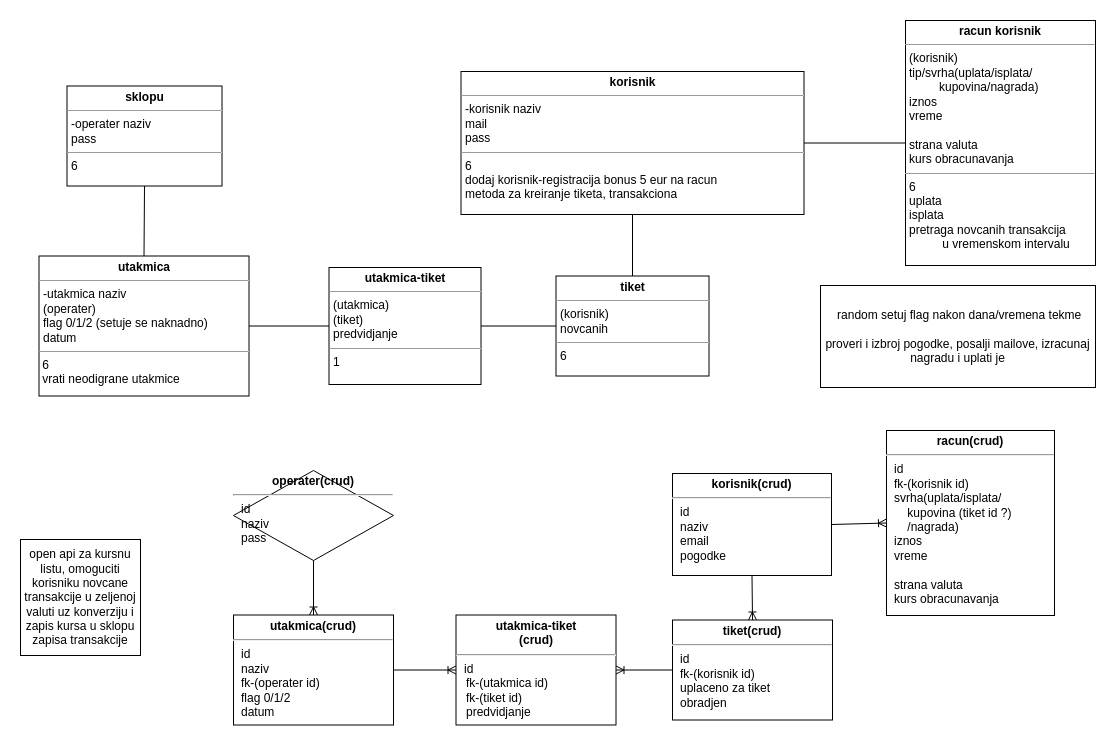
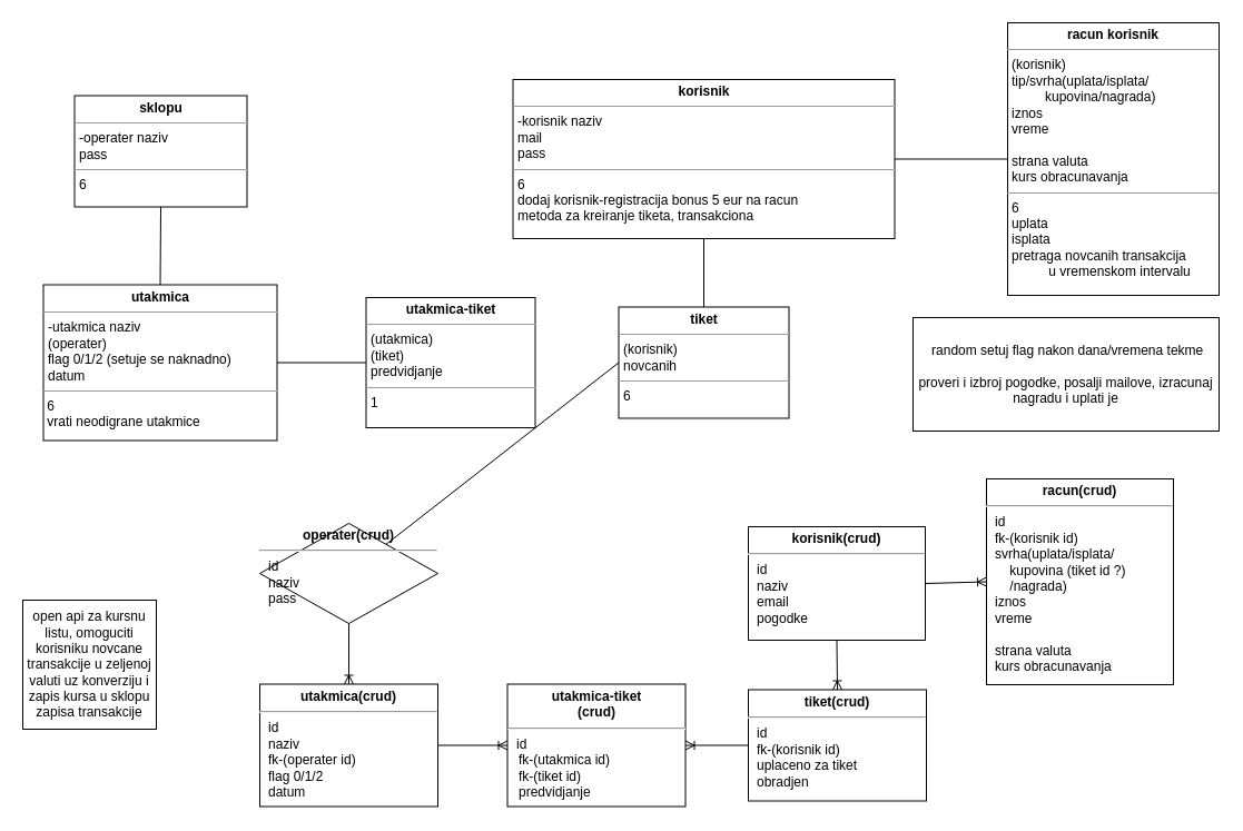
  <mxCell id="0" />
  <mxCell id="1" parent="0" />
  <mxCell id="2" value="&lt;p style=&quot;margin: 0px ; margin-top: 4px ; text-align: center&quot;&gt;&lt;b&gt;utakmica&lt;/b&gt;&lt;/p&gt;&lt;hr size=&quot;1&quot;&gt;&lt;p style=&quot;margin: 0px ; margin-left: 4px&quot;&gt;-utakmica naziv&lt;br&gt;&lt;/p&gt;&lt;p style=&quot;margin: 0px ; margin-left: 4px&quot;&gt;(operater)&lt;br&gt;&lt;/p&gt;&lt;p style=&quot;margin: 0px ; margin-left: 4px&quot;&gt;flag 0/1/2 (setuje se naknadno)&lt;br&gt;&lt;/p&gt;&lt;p style=&quot;margin: 0px ; margin-left: 4px&quot;&gt;datum&lt;br&gt;&lt;/p&gt;&lt;hr size=&quot;1&quot;&gt;&lt;div&gt;&amp;nbsp;6&lt;/div&gt;&lt;div&gt;&amp;nbsp;vrati neodigrane utakmice&lt;br&gt;&lt;/div&gt;&lt;div&gt;&lt;br&gt;&lt;/div&gt;" style="verticalAlign=top;align=left;overflow=fill;fontSize=12;fontFamily=Helvetica;html=1;" parent="1" vertex="1"><mxGeometry x="38.5" y="255.5" width="210" height="140" as="geometry" /></mxCell>
  <mxCell id="3" value="&lt;p style=&quot;margin: 0px ; margin-top: 4px ; text-align: center&quot;&gt;&lt;b&gt;korisnik&lt;/b&gt;&lt;/p&gt;&lt;hr size=&quot;1&quot;&gt;&lt;p style=&quot;margin: 0px ; margin-left: 4px&quot;&gt;-korisnik naziv&lt;br&gt;&lt;/p&gt;&lt;p style=&quot;margin: 0px ; margin-left: 4px&quot;&gt;mail&lt;/p&gt;&lt;p style=&quot;margin: 0px ; margin-left: 4px&quot;&gt;pass&lt;br&gt;&lt;/p&gt;&lt;hr size=&quot;1&quot;&gt;&lt;p style=&quot;margin: 0px ; margin-left: 4px&quot;&gt;6&lt;/p&gt;&lt;p style=&quot;margin: 0px ; margin-left: 4px&quot;&gt;dodaj korisnik-registracija bonus 5 eur na racun&lt;/p&gt;&lt;p style=&quot;margin: 0px ; margin-left: 4px&quot;&gt;metoda za kreiranje tiketa, transakciona&lt;/p&gt;" style="verticalAlign=top;align=left;overflow=fill;fontSize=12;fontFamily=Helvetica;html=1;" parent="1" vertex="1"><mxGeometry x="460.5" y="71" width="343" height="143" as="geometry" /></mxCell>
  <mxCell id="4" value="&lt;p style=&quot;margin: 0px ; margin-top: 4px ; text-align: center&quot;&gt;&lt;b&gt;tiket&lt;br&gt;&lt;/b&gt;&lt;/p&gt;&lt;hr size=&quot;1&quot;&gt;&lt;p style=&quot;margin: 0px ; margin-left: 4px&quot;&gt;(korisnik)&lt;/p&gt;&lt;p style=&quot;margin: 0px ; margin-left: 4px&quot;&gt;novcanih&lt;br&gt;&lt;/p&gt;&lt;hr size=&quot;1&quot;&gt;&lt;p style=&quot;margin: 0px ; margin-left: 4px&quot;&gt;6&lt;/p&gt;&lt;p style=&quot;margin: 0px ; margin-left: 4px&quot;&gt;&lt;br&gt;&lt;/p&gt;" style="verticalAlign=top;align=left;overflow=fill;fontSize=12;fontFamily=Helvetica;html=1;" parent="1" vertex="1"><mxGeometry x="555.5" y="275.5" width="153" height="100" as="geometry" /></mxCell>
  <mxCell id="5" value="open api za kursnu listu, omoguciti korisniku novcane transakcije u zeljenoj valuti uz konverziju i zapis kursa u sklopu zapisa transakcije" style="rounded=0;whiteSpace=wrap;html=1;" parent="1" vertex="1"><mxGeometry x="20" y="539" width="120" height="116" as="geometry" /></mxCell>
  <mxCell id="6" value="&lt;p style=&quot;margin: 0px ; margin-top: 4px ; text-align: center&quot;&gt;&lt;b&gt;sklopu&lt;/b&gt;&lt;/p&gt;&lt;hr size=&quot;1&quot;&gt;&lt;p style=&quot;margin: 0px ; margin-left: 4px&quot;&gt;-operater naziv&lt;/p&gt;&lt;p style=&quot;margin: 0px ; margin-left: 4px&quot;&gt;pass&lt;br&gt;&lt;/p&gt;&lt;hr size=&quot;1&quot;&gt;&lt;p style=&quot;margin: 0px ; margin-left: 4px&quot;&gt;6&lt;br&gt;&lt;/p&gt;" style="verticalAlign=top;align=left;overflow=fill;fontSize=12;fontFamily=Helvetica;html=1;" parent="1" vertex="1"><mxGeometry x="66.5" y="85.5" width="155" height="100" as="geometry" /></mxCell>
  <mxCell id="7" value="" style="endArrow=none;html=1;entryX=0.5;entryY=1;entryDx=0;entryDy=0;exitX=0.5;exitY=0;exitDx=0;exitDy=0;" parent="1" source="2" target="6" edge="1"><mxGeometry width="50" height="50" relative="1" as="geometry"><mxPoint x="-77" y="844.5" as="sourcePoint" /><mxPoint x="-27" y="794.5" as="targetPoint" /></mxGeometry></mxCell>
  <mxCell id="8" value="" style="endArrow=none;html=1;entryX=0.5;entryY=1;entryDx=0;entryDy=0;exitX=0.5;exitY=0;exitDx=0;exitDy=0;" parent="1" source="4" target="3" edge="1"><mxGeometry width="50" height="50" relative="1" as="geometry"><mxPoint x="-147.5" y="575.5" as="sourcePoint" /><mxPoint x="-97.5" y="525.5" as="targetPoint" /></mxGeometry></mxCell>
  <mxCell id="9" value="" style="endArrow=none;html=1;exitX=1;exitY=0.5;exitDx=0;exitDy=0;entryX=0;entryY=0.5;entryDx=0;entryDy=0;" parent="1" source="2" target="24" edge="1"><mxGeometry width="50" height="50" relative="1" as="geometry"><mxPoint x="-77" y="494.5" as="sourcePoint" /><mxPoint x="237.5" y="371.5" as="targetPoint" /></mxGeometry></mxCell>
  <mxCell id="10" value="&lt;p style=&quot;margin: 4px 0px 0px ; text-align: center&quot;&gt;&lt;b&gt;operater(crud)&lt;/b&gt;&lt;/p&gt;&lt;hr&gt;&lt;p style=&quot;margin: 0px ; margin-left: 8px&quot;&gt;id&lt;/p&gt;&lt;p style=&quot;margin: 0px ; margin-left: 8px&quot;&gt;naziv&lt;/p&gt;&lt;p style=&quot;margin: 0px ; margin-left: 8px&quot;&gt;pass&lt;br&gt;&lt;/p&gt;" style="rhombus;verticalAlign=top;align=left;overflow=fill;fontSize=12;fontFamily=Helvetica;html=1;" parent="1" vertex="1"><mxGeometry x="233" y="470" width="160" height="90" as="geometry" /></mxCell>
  <mxCell id="11" value="&lt;p style=&quot;margin: 4px 0px 0px ; text-align: center&quot;&gt;&lt;b&gt;korisnik&lt;/b&gt;&lt;b&gt;(crud)&lt;/b&gt;&lt;/p&gt;&lt;hr&gt;&lt;p style=&quot;margin: 0px ; margin-left: 8px&quot;&gt;id&lt;/p&gt;&lt;p style=&quot;margin: 0px ; margin-left: 8px&quot;&gt;naziv&lt;/p&gt;&lt;p style=&quot;margin: 0px ; margin-left: 8px&quot;&gt;email&lt;/p&gt;&lt;p style=&quot;margin: 0px ; margin-left: 8px&quot;&gt;pogodke&lt;br&gt;&lt;/p&gt;" style="verticalAlign=top;align=left;overflow=fill;fontSize=12;fontFamily=Helvetica;html=1;" parent="1" vertex="1"><mxGeometry x="672" y="473" width="159" height="102" as="geometry" /></mxCell>
  <mxCell id="12" value="&lt;p style=&quot;margin: 4px 0px 0px ; text-align: center&quot;&gt;&lt;b&gt;utakmica&lt;/b&gt;&lt;b&gt;(crud)&lt;/b&gt;&lt;/p&gt;&lt;hr&gt;&lt;p style=&quot;margin: 0px ; margin-left: 8px&quot;&gt;id&lt;/p&gt;&lt;p style=&quot;margin: 0px ; margin-left: 8px&quot;&gt;naziv&lt;br&gt;&lt;/p&gt;&lt;p style=&quot;margin: 0px ; margin-left: 8px&quot;&gt;fk-(operater id)&lt;br&gt;&lt;/p&gt;&lt;p style=&quot;margin: 0px ; margin-left: 8px&quot;&gt;flag 0/1/2&lt;br&gt;&lt;/p&gt;&lt;p style=&quot;margin: 0px ; margin-left: 8px&quot;&gt;datum&lt;br&gt;&lt;/p&gt;" style="verticalAlign=top;align=left;overflow=fill;fontSize=12;fontFamily=Helvetica;html=1;" parent="1" vertex="1"><mxGeometry x="233" y="614.5" width="160" height="110" as="geometry" /></mxCell>
  <mxCell id="13" value="&lt;p style=&quot;margin: 4px 0px 0px ; text-align: center&quot;&gt;&lt;b&gt;tiket&lt;/b&gt;&lt;b&gt;(crud)&lt;/b&gt;&lt;/p&gt;&lt;hr&gt;&lt;p style=&quot;margin: 0px ; margin-left: 8px&quot;&gt;id&lt;/p&gt;&lt;p style=&quot;margin: 0px ; margin-left: 8px&quot;&gt;fk-(korisnik id)&lt;/p&gt;&lt;p style=&quot;margin: 0px ; margin-left: 8px&quot;&gt;uplaceno za tiket&lt;/p&gt;&lt;p style=&quot;margin: 0px ; margin-left: 8px&quot;&gt;obradjen&lt;br&gt;&lt;/p&gt;" style="verticalAlign=top;align=left;overflow=fill;fontSize=12;fontFamily=Helvetica;html=1;" parent="1" vertex="1"><mxGeometry x="672" y="619.5" width="160" height="100" as="geometry" /></mxCell>
  <mxCell id="14" value="" style="fontSize=12;html=1;endArrow=ERoneToMany;exitX=0.5;exitY=1;exitDx=0;exitDy=0;entryX=0.5;entryY=0;entryDx=0;entryDy=0;" parent="1" source="10" target="12" edge="1"><mxGeometry width="100" height="100" relative="1" as="geometry"><mxPoint x="135.5" y="864.5" as="sourcePoint" /><mxPoint x="235.5" y="764.5" as="targetPoint" /><Array as="points" /></mxGeometry></mxCell>
  <mxCell id="15" value="" style="fontSize=12;html=1;endArrow=ERoneToMany;entryX=0.5;entryY=0;entryDx=0;entryDy=0;exitX=0.5;exitY=1;exitDx=0;exitDy=0;" parent="1" source="11" target="13" edge="1"><mxGeometry width="100" height="100" relative="1" as="geometry"><mxPoint x="755.5" y="564.5" as="sourcePoint" /><mxPoint x="375.5" y="764.5" as="targetPoint" /></mxGeometry></mxCell>
  <mxCell id="16" value="&lt;p style=&quot;margin: 4px 0px 0px ; text-align: center&quot;&gt;&lt;b&gt;utakmica-tiket&lt;/b&gt;&lt;br&gt;&lt;b&gt;&lt;b&gt;(crud)&lt;/b&gt;&lt;/b&gt;&lt;/p&gt;&lt;hr&gt;&lt;p style=&quot;margin: 0px ; margin-left: 8px&quot;&gt;id&lt;/p&gt;&lt;div&gt;&amp;nbsp;&amp;nbsp; fk-(utakmica id)&lt;/div&gt;&lt;div&gt;&amp;nbsp;&amp;nbsp; fk-(tiket id)&lt;/div&gt;&lt;div&gt;&amp;nbsp;&amp;nbsp; predvidjanje&lt;br&gt;&lt;/div&gt;" style="verticalAlign=top;align=left;overflow=fill;fontSize=12;fontFamily=Helvetica;html=1;" parent="1" vertex="1"><mxGeometry x="455.5" y="614.5" width="160" height="110" as="geometry" /></mxCell>
  <mxCell id="17" value="" style="fontSize=12;html=1;endArrow=ERoneToMany;exitX=1;exitY=0.5;exitDx=0;exitDy=0;entryX=0;entryY=0.5;entryDx=0;entryDy=0;" parent="1" source="12" target="16" edge="1"><mxGeometry width="100" height="100" relative="1" as="geometry"><mxPoint x="265.5" y="824.5" as="sourcePoint" /><mxPoint x="365.5" y="724.5" as="targetPoint" /></mxGeometry></mxCell>
  <mxCell id="18" value="" style="fontSize=12;html=1;endArrow=ERoneToMany;exitX=0;exitY=0.5;exitDx=0;exitDy=0;entryX=1;entryY=0.5;entryDx=0;entryDy=0;" parent="1" source="13" target="16" edge="1"><mxGeometry width="100" height="100" relative="1" as="geometry"><mxPoint x="425.167" y="649.167" as="sourcePoint" /><mxPoint x="535.167" y="649.167" as="targetPoint" /><Array as="points" /></mxGeometry></mxCell>
  <mxCell id="19" value="&lt;p style=&quot;margin: 4px 0px 0px ; text-align: center&quot;&gt;&lt;b&gt;racun&lt;/b&gt;&lt;b&gt;(crud)&lt;/b&gt;&lt;/p&gt;&lt;hr&gt;&lt;p style=&quot;margin: 0px ; margin-left: 8px&quot;&gt;id&lt;/p&gt;&lt;p style=&quot;margin: 0px ; margin-left: 8px&quot;&gt;fk-(korisnik id)&lt;br&gt;&lt;/p&gt;&lt;p style=&quot;margin: 0px ; margin-left: 8px&quot;&gt;svrha(uplata/isplata/&lt;/p&gt;&lt;p style=&quot;margin: 0px ; margin-left: 8px&quot;&gt;&amp;nbsp;&amp;nbsp;&amp;nbsp; kupovina (tiket id ?)&lt;/p&gt;&lt;p style=&quot;margin: 0px ; margin-left: 8px&quot;&gt;&amp;nbsp;&amp;nbsp;&amp;nbsp; /nagrada)&lt;/p&gt;&lt;p style=&quot;margin: 0px ; margin-left: 8px&quot;&gt;iznos&lt;/p&gt;&lt;p style=&quot;margin: 0px ; margin-left: 8px&quot;&gt;vreme&lt;/p&gt;&lt;p style=&quot;margin: 0px ; margin-left: 8px&quot;&gt;&lt;br&gt;&lt;/p&gt;&lt;p style=&quot;margin: 0px ; margin-left: 8px&quot;&gt;strana valuta&lt;/p&gt;&lt;p style=&quot;margin: 0px ; margin-left: 8px&quot;&gt;kurs obracunavanja&lt;br&gt;&lt;/p&gt;" style="verticalAlign=top;align=left;overflow=fill;fontSize=12;fontFamily=Helvetica;html=1;" parent="1" vertex="1"><mxGeometry x="886" y="430" width="168" height="185" as="geometry" /></mxCell>
  <mxCell id="20" value="" style="fontSize=12;html=1;endArrow=ERoneToMany;exitX=1;exitY=0.5;exitDx=0;exitDy=0;entryX=0;entryY=0.5;entryDx=0;entryDy=0;" parent="1" source="11" target="19" edge="1"><mxGeometry width="100" height="100" relative="1" as="geometry"><mxPoint x="705.833" y="591.167" as="sourcePoint" /><mxPoint x="645.833" y="596.167" as="targetPoint" /><Array as="points" /></mxGeometry></mxCell>
- <mxCell id="21" value="" style="endArrow=none;html=1;exitX=0;exitY=0.5;exitDx=0;exitDy=0;entryX=1;entryY=0.5;entryDx=0;entryDy=0;" parent="1" source="4" target="24" edge="1"><mxGeometry width="50" height="50" relative="1" as="geometry"><mxPoint x="18.5" y="1135.5" as="sourcePoint" /><mxPoint x="328.5" y="395.5" as="targetPoint" /></mxGeometry></mxCell>
+ <mxCell id="21" value="" style="endArrow=none;html=1;exitX=0;exitY=0.5;exitDx=0;exitDy=0;" parent="1" source="4" target="10" edge="1"><mxGeometry width="50" height="50" relative="1" as="geometry"><mxPoint x="18.5" y="1135.5" as="sourcePoint" /><mxPoint x="328.5" y="395.5" as="targetPoint" /></mxGeometry></mxCell>
  <mxCell id="22" value="&lt;p style=&quot;margin: 0px ; margin-top: 4px ; text-align: center&quot;&gt;&lt;b&gt;racun korisnik&lt;br&gt;&lt;/b&gt;&lt;/p&gt;&lt;hr size=&quot;1&quot;&gt;&lt;p style=&quot;margin: 0px ; margin-left: 4px&quot;&gt;(korisnik)&lt;/p&gt;&lt;p style=&quot;margin: 0px ; margin-left: 4px&quot;&gt;tip/svrha(uplata/isplata/&lt;/p&gt;&lt;p style=&quot;margin: 0px ; margin-left: 4px&quot;&gt;&amp;nbsp;&amp;nbsp;&amp;nbsp;&amp;nbsp;&amp;nbsp;&amp;nbsp;&amp;nbsp;&amp;nbsp; kupovina/nagrada)&lt;/p&gt;&lt;p style=&quot;margin: 0px ; margin-left: 4px&quot;&gt;iznos&lt;/p&gt;&lt;p style=&quot;margin: 0px ; margin-left: 4px&quot;&gt;vreme&lt;/p&gt;&lt;p style=&quot;margin: 0px ; margin-left: 4px&quot;&gt;&lt;br&gt;&lt;/p&gt;&lt;p style=&quot;margin: 0px ; margin-left: 4px&quot;&gt;strana valuta&lt;/p&gt;&lt;p style=&quot;margin: 0px ; margin-left: 4px&quot;&gt;kurs obracunavanja&lt;br&gt;&lt;/p&gt;&lt;hr size=&quot;1&quot;&gt;&lt;p style=&quot;margin: 0px ; margin-left: 4px&quot;&gt;6&lt;/p&gt;&lt;p style=&quot;margin: 0px ; margin-left: 4px&quot;&gt;uplata&lt;/p&gt;&lt;p style=&quot;margin: 0px ; margin-left: 4px&quot;&gt;isplata&lt;/p&gt;&lt;p style=&quot;margin: 0px ; margin-left: 4px&quot;&gt;pretraga novcanih transakcija &lt;br&gt;&lt;/p&gt;&lt;p style=&quot;margin: 0px ; margin-left: 4px&quot;&gt;&amp;nbsp;&amp;nbsp;&amp;nbsp;&amp;nbsp;&amp;nbsp;&amp;nbsp;&amp;nbsp;&amp;nbsp;&amp;nbsp; u vremenskom intervalu&lt;/p&gt;" style="verticalAlign=top;align=left;overflow=fill;fontSize=12;fontFamily=Helvetica;html=1;" parent="1" vertex="1"><mxGeometry x="905" y="20" width="190" height="245" as="geometry" /></mxCell>
  <mxCell id="23" value="" style="endArrow=none;html=1;entryX=0;entryY=0.5;entryDx=0;entryDy=0;exitX=1;exitY=0.5;exitDx=0;exitDy=0;" parent="1" source="3" target="22" edge="1"><mxGeometry width="50" height="50" relative="1" as="geometry"><mxPoint x="740" y="165" as="sourcePoint" /><mxPoint x="890" y="465" as="targetPoint" /></mxGeometry></mxCell>
  <mxCell id="24" value="&lt;p style=&quot;margin: 0px ; margin-top: 4px ; text-align: center&quot;&gt;&lt;b&gt;utakmica-tiket&lt;/b&gt;&lt;/p&gt;&lt;hr size=&quot;1&quot;&gt;&lt;p style=&quot;margin: 0px ; margin-left: 4px&quot;&gt;(utakmica)&lt;/p&gt;&lt;p style=&quot;margin: 0px ; margin-left: 4px&quot;&gt;(tiket)&lt;/p&gt;&lt;p style=&quot;margin: 0px ; margin-left: 4px&quot;&gt;predvidjanje&lt;/p&gt;&lt;hr size=&quot;1&quot;&gt;&lt;p style=&quot;margin: 0px ; margin-left: 4px&quot;&gt;1&lt;/p&gt;" style="verticalAlign=top;align=left;overflow=fill;fontSize=12;fontFamily=Helvetica;html=1;" parent="1" vertex="1"><mxGeometry x="328.5" y="267" width="152" height="117" as="geometry" /></mxCell>
  <mxCell id="25" value="&lt;div&gt;&amp;nbsp;random setuj flag nakon dana/vremena tekme&lt;/div&gt;&lt;div&gt;&lt;br&gt;&lt;/div&gt;&lt;div&gt;proveri i izbroj pogodke, posalji mailove, izracunaj nagradu i uplati je&lt;br&gt;&lt;/div&gt;" style="rounded=0;whiteSpace=wrap;html=1;" parent="1" vertex="1"><mxGeometry x="820" y="285" width="275" height="102" as="geometry" /></mxCell>
